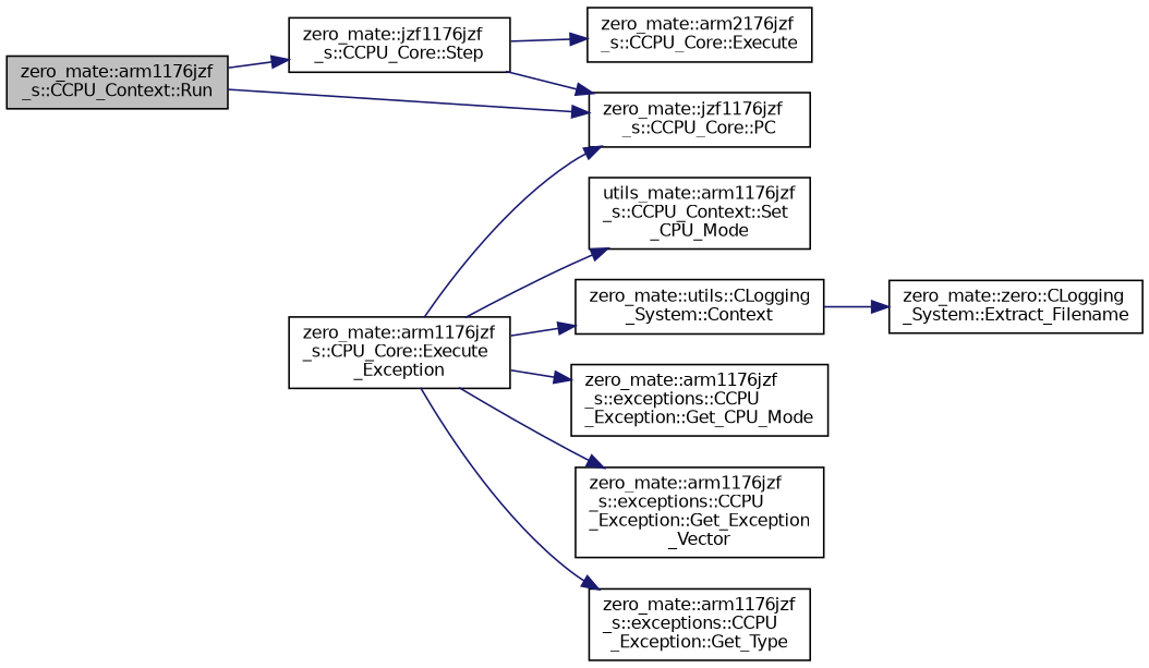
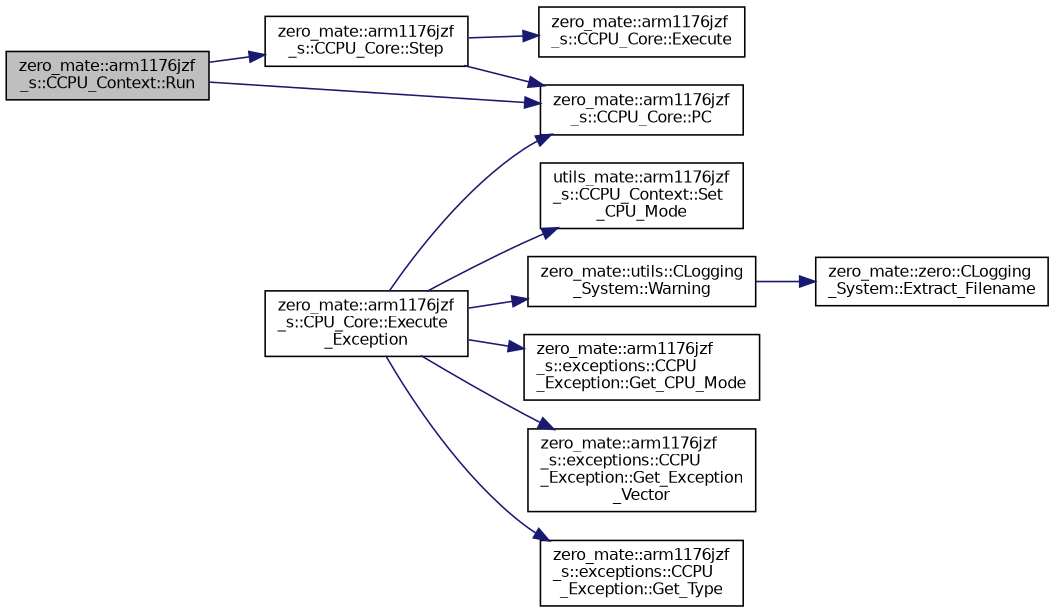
  digraph {
    rankdir=LR
    node [color=black fontname=Helvetica fontsize=10 shape=record]
    edge [color=midnightblue fontname=Helvetica fontsize=10 labelfontname=Helvetica labelfontsize=10 style=solid]
    n1 [fillcolor=grey75 fontcolor=black height=0.2 label="zero_mate::arm1176jzf\l_s::CCPU_Context::Run" style=filled width=0.4]
-   n2 [height=0.2 label="zero_mate::jzf1176jzf\l_s::CCPU_Core::PC" width=0.4]
-   n3 [height=0.2 label="zero_mate::jzf1176jzf\l_s::CCPU_Core::Step" width=0.4]
-   n4 [height=0.2 label="zero_mate::arm2176jzf\l_s::CCPU_Core::Execute" width=0.4]
+   n2 [height=0.2 label="zero_mate::arm1176jzf\l_s::CCPU_Core::PC" width=0.4]
+   n3 [height=0.2 label="zero_mate::arm1176jzf\l_s::CCPU_Core::Step" width=0.4]
+   n4 [height=0.2 label="zero_mate::arm1176jzf\l_s::CCPU_Core::Execute" width=0.4]
    n5 [height=0.2 label="zero_mate::arm1176jzf\l_s::CPU_Core::Execute\l_Exception" width=0.4]
    n6 [height=0.2 label="zero_mate::arm1176jzf\l_s::exceptions::CCPU\l_Exception::Get_CPU_Mode" width=0.4]
    n7 [height=0.2 label="zero_mate::arm1176jzf\l_s::exceptions::CCPU\l_Exception::Get_Exception\l_Vector" width=0.4]
    n8 [height=0.2 label="zero_mate::arm1176jzf\l_s::exceptions::CCPU\l_Exception::Get_Type" width=0.4]
    n9 [height=0.2 label="utils_mate::arm1176jzf\l_s::CCPU_Context::Set\l_CPU_Mode" width=0.4]
-   n10 [height=0.2 label="zero_mate::utils::CLogging\l_System::Context" width=0.4]
+   n10 [height=0.2 label="zero_mate::utils::CLogging\l_System::Warning" width=0.4]
    n11 [height=0.2 label="zero_mate::zero::CLogging\l_System::Extract_Filename" width=0.4]
    n1 -> n2
    n1 -> n3
    n3 -> n2
    n3 -> n4
    n5 -> n2
    n5 -> n6
    n5 -> n7
    n5 -> n8
    n5 -> n9
    n5 -> n10
    n10 -> n11
  }
